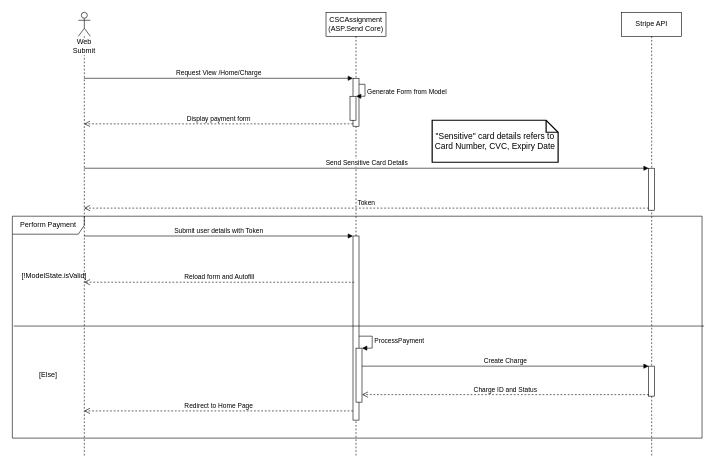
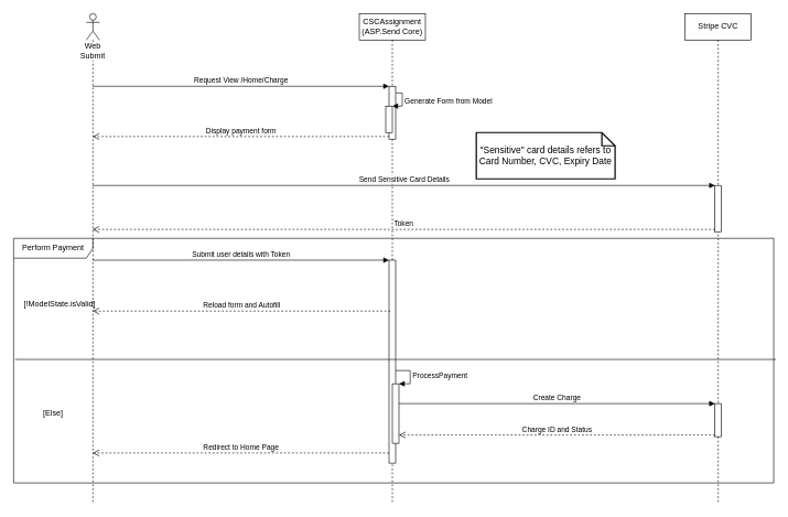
  <mxCell id="0" />
  <mxCell id="1" parent="0" />
  <mxCell id="2" value="Perform Payment" style="shape=umlFrame;whiteSpace=wrap;html=1;width=120;height=30;" vertex="1" parent="1"><mxGeometry x="20" y="360" width="1150" height="370" as="geometry" /></mxCell>
  <mxCell id="3" value="CSCAssignment&lt;br&gt;(ASP.Send Core)&lt;br&gt;" style="shape=umlLifeline;perimeter=lifelinePerimeter;whiteSpace=wrap;html=1;container=1;collapsible=0;recursiveResize=0;outlineConnect=0;" vertex="1" parent="1"><mxGeometry x="543" y="20" width="100" height="740" as="geometry" /></mxCell>
  <mxCell id="4" value="" style="html=1;points=[];perimeter=orthogonalPerimeter;" vertex="1" parent="3"><mxGeometry x="45" y="110" width="10" height="80" as="geometry" /></mxCell>
  <mxCell id="5" value="" style="html=1;points=[];perimeter=orthogonalPerimeter;" vertex="1" parent="3"><mxGeometry x="45" y="373" width="10" height="307" as="geometry" /></mxCell>
  <mxCell id="6" value="" style="html=1;points=[];perimeter=orthogonalPerimeter;" vertex="1" parent="3"><mxGeometry x="50" y="560" width="10" height="90" as="geometry" /></mxCell>
  <mxCell id="7" value="ProcessPayment" style="edgeStyle=orthogonalEdgeStyle;html=1;align=left;spacingLeft=2;endArrow=block;rounded=0;entryX=1;entryY=0;" edge="1" target="6" parent="3" source="5"><mxGeometry relative="1" as="geometry"><mxPoint x="52" y="540" as="sourcePoint" /><Array as="points"><mxPoint x="77" y="540" /><mxPoint x="77" y="560" /></Array></mxGeometry></mxCell>
- <mxCell id="8" value="Stripe API" style="shape=umlLifeline;perimeter=lifelinePerimeter;whiteSpace=wrap;html=1;container=1;collapsible=0;recursiveResize=0;outlineConnect=0;" vertex="1" parent="1"><mxGeometry x="1036" y="20" width="100" height="740" as="geometry" /></mxCell>
+ <mxCell id="8" value="Stripe CVC" style="shape=umlLifeline;perimeter=lifelinePerimeter;whiteSpace=wrap;html=1;container=1;collapsible=0;recursiveResize=0;outlineConnect=0;" vertex="1" parent="1"><mxGeometry x="1036" y="20" width="100" height="740" as="geometry" /></mxCell>
  <mxCell id="9" value="" style="html=1;points=[];perimeter=orthogonalPerimeter;" vertex="1" parent="8"><mxGeometry x="45" y="260" width="10" height="70" as="geometry" /></mxCell>
  <mxCell id="10" value="" style="html=1;points=[];perimeter=orthogonalPerimeter;" vertex="1" parent="8"><mxGeometry x="45" y="590" width="10" height="50" as="geometry" /></mxCell>
  <mxCell id="11" value="Request View /Home/Charge" style="html=1;verticalAlign=bottom;endArrow=block;entryX=0;entryY=0;" edge="1" target="4" parent="1" source="17"><mxGeometry relative="1" as="geometry"><mxPoint x="99.324" y="129.471" as="sourcePoint" /></mxGeometry></mxCell>
  <mxCell id="12" value="Display payment form" style="html=1;verticalAlign=bottom;endArrow=open;dashed=1;endSize=8;exitX=0;exitY=0.95;" edge="1" source="4" parent="1" target="17"><mxGeometry relative="1" as="geometry"><mxPoint x="99.324" y="205.941" as="targetPoint" /></mxGeometry></mxCell>
  <mxCell id="13" value="" style="html=1;points=[];perimeter=orthogonalPerimeter;" vertex="1" parent="1"><mxGeometry x="583" y="160" width="10" height="40" as="geometry" /></mxCell>
  <mxCell id="14" value="Generate Form from Model" style="edgeStyle=orthogonalEdgeStyle;html=1;align=left;spacingLeft=2;endArrow=block;rounded=0;entryX=1;entryY=0;exitX=1.026;exitY=0.126;exitDx=0;exitDy=0;exitPerimeter=0;" edge="1" target="13" parent="1" source="4"><mxGeometry relative="1" as="geometry"><mxPoint x="595" y="140" as="sourcePoint" /><Array as="points"><mxPoint x="608" y="140" /><mxPoint x="608" y="160" /></Array></mxGeometry></mxCell>
  <mxCell id="15" value="Send Sensitive Card Details" style="html=1;verticalAlign=bottom;endArrow=block;entryX=0;entryY=0;" edge="1" target="9" parent="1" source="17"><mxGeometry relative="1" as="geometry"><mxPoint x="99.324" y="280.059" as="sourcePoint" /></mxGeometry></mxCell>
  <mxCell id="16" value="Token" style="html=1;verticalAlign=bottom;endArrow=open;dashed=1;endSize=8;exitX=0;exitY=0.95;" edge="1" source="9" parent="1" target="17"><mxGeometry relative="1" as="geometry"><mxPoint x="99.324" y="356.529" as="targetPoint" /></mxGeometry></mxCell>
  <mxCell id="17" value="Web Submit" style="shape=umlLifeline;participant=umlActor;perimeter=lifelinePerimeter;whiteSpace=wrap;html=1;container=1;collapsible=0;recursiveResize=0;verticalAlign=top;spacingTop=36;labelBackgroundColor=#ffffff;outlineConnect=0;" vertex="1" parent="1"><mxGeometry x="130" y="20" width="20" height="740" as="geometry" /></mxCell>
  <mxCell id="18" value="&quot;Sensitive&quot; card details refers to Card Number, CVC, Expiry Date" style="shape=note;strokeWidth=2;fontSize=14;size=20;whiteSpace=wrap;html=1;" vertex="1" parent="1"><mxGeometry x="720" y="200" width="210" height="70" as="geometry" /></mxCell>
  <mxCell id="19" value="Submit user details with Token" style="html=1;verticalAlign=bottom;endArrow=block;entryX=0;entryY=0;" edge="1" target="5" parent="1" source="17"><mxGeometry relative="1" as="geometry"><mxPoint x="518" y="393" as="sourcePoint" /></mxGeometry></mxCell>
  <mxCell id="20" value="Redirect to Home Page" style="html=1;verticalAlign=bottom;endArrow=open;dashed=1;endSize=8;exitX=0;exitY=0.95;" edge="1" source="5" parent="1" target="17"><mxGeometry relative="1" as="geometry"><mxPoint x="518" y="469" as="targetPoint" /></mxGeometry></mxCell>
  <mxCell id="21" value="Create Charge" style="html=1;verticalAlign=bottom;endArrow=block;entryX=0;entryY=0;" edge="1" target="10" parent="1" source="6"><mxGeometry relative="1" as="geometry"><mxPoint x="1011" y="400" as="sourcePoint" /></mxGeometry></mxCell>
  <mxCell id="22" value="Charge ID and Status" style="html=1;verticalAlign=bottom;endArrow=open;dashed=1;endSize=8;exitX=0;exitY=0.95;" edge="1" source="10" parent="1" target="6"><mxGeometry relative="1" as="geometry"><mxPoint x="1011" y="476" as="targetPoint" /></mxGeometry></mxCell>
  <mxCell id="23" value="" style="endArrow=none;html=1;exitX=0.002;exitY=0.495;exitDx=0;exitDy=0;exitPerimeter=0;entryX=1.003;entryY=0.495;entryDx=0;entryDy=0;entryPerimeter=0;" edge="1" parent="1" source="2" target="2"><mxGeometry width="50" height="50" relative="1" as="geometry"><mxPoint x="60" y="830" as="sourcePoint" /><mxPoint x="110" y="830" as="targetPoint" /></mxGeometry></mxCell>
  <mxCell id="24" value="[!ModelState.isValid]" style="text;html=1;strokeColor=none;fillColor=none;align=center;verticalAlign=middle;whiteSpace=wrap;rounded=0;" vertex="1" parent="1"><mxGeometry x="70" y="450" width="40" height="20" as="geometry" /></mxCell>
  <mxCell id="25" value="[Else]" style="text;html=1;strokeColor=none;fillColor=none;align=center;verticalAlign=middle;whiteSpace=wrap;rounded=0;" vertex="1" parent="1"><mxGeometry x="60" y="615" width="40" height="20" as="geometry" /></mxCell>
  <mxCell id="26" value="Reload form and Autofill" style="html=1;verticalAlign=bottom;endArrow=open;dashed=1;endSize=8;exitX=0.2;exitY=0.251;exitDx=0;exitDy=0;exitPerimeter=0;" edge="1" parent="1" source="5" target="17"><mxGeometry relative="1" as="geometry"><mxPoint x="100" y="780" as="sourcePoint" /><mxPoint x="20" y="780" as="targetPoint" /></mxGeometry></mxCell>
